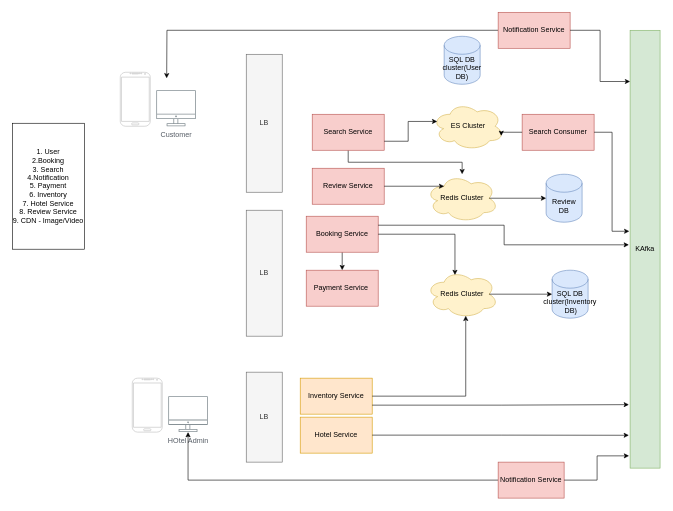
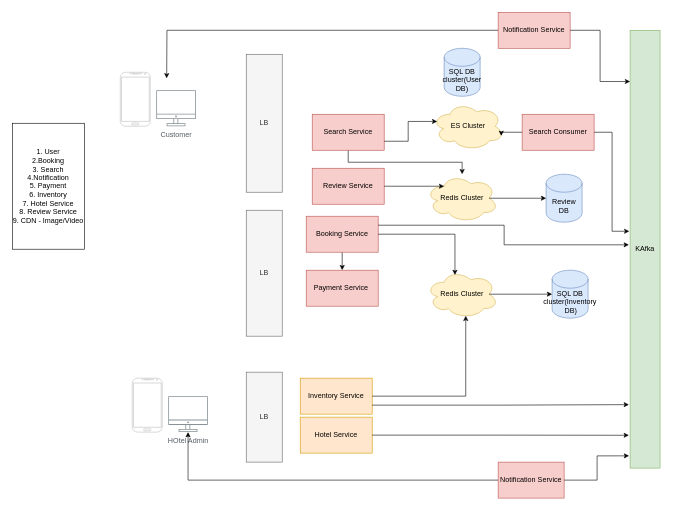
  <mxCell id="0" />
  <mxCell id="1" parent="0" />
  <mxCell id="2" value="Customer" style="sketch=0;outlineConnect=0;gradientColor=none;fontColor=#545B64;strokeColor=none;fillColor=#879196;dashed=0;verticalLabelPosition=bottom;verticalAlign=top;align=center;html=1;fontSize=12;fontStyle=0;aspect=fixed;shape=mxgraph.aws4.illustration_desktop;pointerEvents=1" parent="1" vertex="1"><mxGeometry x="260" y="150" width="65.93" height="60" as="geometry" /></mxCell>
  <mxCell id="3" value="" style="verticalLabelPosition=bottom;verticalAlign=top;html=1;shadow=0;dashed=0;strokeWidth=1;shape=mxgraph.android.phone2;strokeColor=#c0c0c0;" parent="1" vertex="1"><mxGeometry x="200" y="120" width="50" height="90" as="geometry" /></mxCell>
  <mxCell id="4" value="LB" style="rounded=0;whiteSpace=wrap;html=1;fillColor=#f5f5f5;fontColor=#333333;strokeColor=#666666;" parent="1" vertex="1"><mxGeometry x="410" y="90" width="60" height="230" as="geometry" /></mxCell>
  <mxCell id="5" style="edgeStyle=orthogonalEdgeStyle;rounded=0;orthogonalLoop=1;jettySize=auto;html=1;exitX=0.5;exitY=1;exitDx=0;exitDy=0;" parent="1" source="6" target="28" edge="1"><mxGeometry relative="1" as="geometry" /></mxCell>
  <mxCell id="6" value="Search Service" style="rounded=0;whiteSpace=wrap;html=1;fillColor=#f8cecc;strokeColor=#b85450;" parent="1" vertex="1"><mxGeometry x="520" y="190" width="120" height="60" as="geometry" /></mxCell>
- <mxCell id="7" value="SQL DB cluster(User DB)" style="shape=cylinder3;whiteSpace=wrap;html=1;boundedLbl=1;backgroundOutline=1;size=15;fillColor=#dae8fc;strokeColor=#6c8ebf;" parent="1" vertex="1"><mxGeometry x="740" y="60" width="60" height="80" as="geometry" /></mxCell>
+ <mxCell id="7" value="SQL DB cluster(User DB)" style="shape=cylinder3;whiteSpace=wrap;html=1;boundedLbl=1;backgroundOutline=1;size=15;fillColor=#dae8fc;strokeColor=#6c8ebf;" parent="1" vertex="1"><mxGeometry x="740" y="80" width="60" height="80" as="geometry" /></mxCell>
  <mxCell id="8" value="ES Cluster" style="ellipse;shape=cloud;whiteSpace=wrap;html=1;fillColor=#fff2cc;strokeColor=#d6b656;" parent="1" vertex="1"><mxGeometry x="720" y="170" width="120" height="80" as="geometry" /></mxCell>
  <mxCell id="9" value="KAfka" style="rounded=0;whiteSpace=wrap;html=1;fillColor=#d5e8d4;strokeColor=#82b366;" parent="1" vertex="1"><mxGeometry x="1050" y="50" width="50" height="730" as="geometry" /></mxCell>
  <mxCell id="10" value="Search Consumer" style="rounded=0;whiteSpace=wrap;html=1;fillColor=#f8cecc;strokeColor=#b85450;" parent="1" vertex="1"><mxGeometry x="870" y="190" width="120" height="60" as="geometry" /></mxCell>
  <mxCell id="11" style="edgeStyle=orthogonalEdgeStyle;rounded=0;orthogonalLoop=1;jettySize=auto;html=1;exitX=1;exitY=0.75;exitDx=0;exitDy=0;entryX=0.07;entryY=0.4;entryDx=0;entryDy=0;entryPerimeter=0;" parent="1" source="6" target="8" edge="1"><mxGeometry relative="1" as="geometry" /></mxCell>
  <mxCell id="12" value="LB" style="rounded=0;whiteSpace=wrap;html=1;fillColor=#f5f5f5;fontColor=#333333;strokeColor=#666666;" parent="1" vertex="1"><mxGeometry x="410" y="350" width="60" height="210" as="geometry" /></mxCell>
  <mxCell id="13" style="edgeStyle=orthogonalEdgeStyle;rounded=0;orthogonalLoop=1;jettySize=auto;html=1;exitX=0.5;exitY=1;exitDx=0;exitDy=0;entryX=0.5;entryY=0;entryDx=0;entryDy=0;" parent="1" source="14" target="15" edge="1"><mxGeometry relative="1" as="geometry" /></mxCell>
  <mxCell id="14" value="Booking Service" style="rounded=0;whiteSpace=wrap;html=1;fillColor=#f8cecc;strokeColor=#b85450;" parent="1" vertex="1"><mxGeometry x="510" y="360" width="120" height="60" as="geometry" /></mxCell>
  <mxCell id="15" value="Payment Service&amp;nbsp;" style="rounded=0;whiteSpace=wrap;html=1;fillColor=#f8cecc;strokeColor=#b85450;" parent="1" vertex="1"><mxGeometry x="510" y="450" width="120" height="60" as="geometry" /></mxCell>
  <mxCell id="16" value="SQL DB cluster(Inventory&lt;br&gt;&amp;nbsp;DB)" style="shape=cylinder3;whiteSpace=wrap;html=1;boundedLbl=1;backgroundOutline=1;size=15;fillColor=#dae8fc;strokeColor=#6c8ebf;" parent="1" vertex="1"><mxGeometry x="920" y="450" width="60" height="80" as="geometry" /></mxCell>
  <mxCell id="17" value="LB" style="rounded=0;whiteSpace=wrap;html=1;fillColor=#f5f5f5;fontColor=#333333;strokeColor=#666666;" parent="1" vertex="1"><mxGeometry x="410" y="620" width="60" height="150" as="geometry" /></mxCell>
  <mxCell id="18" value="Inventory Service" style="rounded=0;whiteSpace=wrap;html=1;fillColor=#ffe6cc;strokeColor=#d79b00;" parent="1" vertex="1"><mxGeometry x="500" y="630" width="120" height="60" as="geometry" /></mxCell>
  <mxCell id="19" value="Hotel Service" style="rounded=0;whiteSpace=wrap;html=1;fillColor=#ffe6cc;strokeColor=#d79b00;" parent="1" vertex="1"><mxGeometry x="500" y="695" width="120" height="60" as="geometry" /></mxCell>
  <mxCell id="20" value="Redis Cluster" style="ellipse;shape=cloud;whiteSpace=wrap;html=1;fillColor=#fff2cc;strokeColor=#d6b656;" parent="1" vertex="1"><mxGeometry x="710" y="450" width="120" height="80" as="geometry" /></mxCell>
  <mxCell id="21" style="edgeStyle=orthogonalEdgeStyle;rounded=0;orthogonalLoop=1;jettySize=auto;html=1;exitX=1;exitY=0.5;exitDx=0;exitDy=0;entryX=0.55;entryY=0.95;entryDx=0;entryDy=0;entryPerimeter=0;" parent="1" source="18" target="20" edge="1"><mxGeometry relative="1" as="geometry" /></mxCell>
  <mxCell id="22" style="edgeStyle=orthogonalEdgeStyle;rounded=0;orthogonalLoop=1;jettySize=auto;html=1;exitX=0;exitY=0.5;exitDx=0;exitDy=0;" parent="1" source="23" edge="1"><mxGeometry relative="1" as="geometry"><mxPoint x="277.333" y="130" as="targetPoint" /></mxGeometry></mxCell>
  <mxCell id="23" value="Notification Service" style="rounded=0;whiteSpace=wrap;html=1;fillColor=#f8cecc;strokeColor=#b85450;" parent="1" vertex="1"><mxGeometry x="830" y="20" width="120" height="60" as="geometry" /></mxCell>
  <mxCell id="24" style="edgeStyle=orthogonalEdgeStyle;rounded=0;orthogonalLoop=1;jettySize=auto;html=1;exitX=1;exitY=0.5;exitDx=0;exitDy=0;entryX=0;entryY=0.117;entryDx=0;entryDy=0;entryPerimeter=0;" parent="1" source="23" target="9" edge="1"><mxGeometry relative="1" as="geometry" /></mxCell>
  <mxCell id="25" value="HOtel Admin" style="sketch=0;outlineConnect=0;gradientColor=none;fontColor=#545B64;strokeColor=none;fillColor=#879196;dashed=0;verticalLabelPosition=bottom;verticalAlign=top;align=center;html=1;fontSize=12;fontStyle=0;aspect=fixed;shape=mxgraph.aws4.illustration_desktop;pointerEvents=1" parent="1" vertex="1"><mxGeometry x="280" y="660" width="65.93" height="60" as="geometry" /></mxCell>
  <mxCell id="26" value="" style="verticalLabelPosition=bottom;verticalAlign=top;html=1;shadow=0;dashed=0;strokeWidth=1;shape=mxgraph.android.phone2;strokeColor=#c0c0c0;" parent="1" vertex="1"><mxGeometry x="220" y="630" width="50" height="90" as="geometry" /></mxCell>
  <mxCell id="27" style="edgeStyle=orthogonalEdgeStyle;rounded=0;orthogonalLoop=1;jettySize=auto;html=1;exitX=0;exitY=0.5;exitDx=0;exitDy=0;entryX=0.96;entryY=0.7;entryDx=0;entryDy=0;entryPerimeter=0;" parent="1" source="10" target="8" edge="1"><mxGeometry relative="1" as="geometry" /></mxCell>
  <mxCell id="28" value="Redis Cluster" style="ellipse;shape=cloud;whiteSpace=wrap;html=1;fillColor=#fff2cc;strokeColor=#d6b656;" parent="1" vertex="1"><mxGeometry x="710" y="290" width="120" height="80" as="geometry" /></mxCell>
  <mxCell id="29" value="Review Service" style="rounded=0;whiteSpace=wrap;html=1;fillColor=#f8cecc;strokeColor=#b85450;" parent="1" vertex="1"><mxGeometry x="520" y="280" width="120" height="60" as="geometry" /></mxCell>
  <mxCell id="30" style="edgeStyle=orthogonalEdgeStyle;rounded=0;orthogonalLoop=1;jettySize=auto;html=1;exitX=1;exitY=0.5;exitDx=0;exitDy=0;entryX=0.25;entryY=0.25;entryDx=0;entryDy=0;entryPerimeter=0;" parent="1" source="29" target="28" edge="1"><mxGeometry relative="1" as="geometry" /></mxCell>
  <mxCell id="31" style="edgeStyle=orthogonalEdgeStyle;rounded=0;orthogonalLoop=1;jettySize=auto;html=1;exitX=1;exitY=0.5;exitDx=0;exitDy=0;entryX=-0.027;entryY=0.459;entryDx=0;entryDy=0;entryPerimeter=0;" parent="1" source="10" target="9" edge="1"><mxGeometry relative="1" as="geometry" /></mxCell>
  <mxCell id="32" style="edgeStyle=orthogonalEdgeStyle;rounded=0;orthogonalLoop=1;jettySize=auto;html=1;exitX=1;exitY=0.25;exitDx=0;exitDy=0;entryX=-0.04;entryY=0.49;entryDx=0;entryDy=0;entryPerimeter=0;" parent="1" source="14" target="9" edge="1"><mxGeometry relative="1" as="geometry" /></mxCell>
  <mxCell id="33" style="edgeStyle=orthogonalEdgeStyle;rounded=0;orthogonalLoop=1;jettySize=auto;html=1;exitX=1;exitY=0.75;exitDx=0;exitDy=0;entryX=-0.04;entryY=0.855;entryDx=0;entryDy=0;entryPerimeter=0;" parent="1" source="18" target="9" edge="1"><mxGeometry relative="1" as="geometry" /></mxCell>
  <mxCell id="34" style="edgeStyle=orthogonalEdgeStyle;rounded=0;orthogonalLoop=1;jettySize=auto;html=1;exitX=1;exitY=0.5;exitDx=0;exitDy=0;entryX=-0.04;entryY=0.925;entryDx=0;entryDy=0;entryPerimeter=0;" parent="1" source="19" target="9" edge="1"><mxGeometry relative="1" as="geometry" /></mxCell>
  <mxCell id="35" style="edgeStyle=orthogonalEdgeStyle;rounded=0;orthogonalLoop=1;jettySize=auto;html=1;exitX=0.875;exitY=0.5;exitDx=0;exitDy=0;exitPerimeter=0;entryX=0;entryY=0.5;entryDx=0;entryDy=0;entryPerimeter=0;" parent="1" source="20" target="16" edge="1"><mxGeometry relative="1" as="geometry" /></mxCell>
  <mxCell id="36" style="edgeStyle=orthogonalEdgeStyle;rounded=0;orthogonalLoop=1;jettySize=auto;html=1;exitX=1;exitY=0.5;exitDx=0;exitDy=0;entryX=0.4;entryY=0.1;entryDx=0;entryDy=0;entryPerimeter=0;" parent="1" source="14" target="20" edge="1"><mxGeometry relative="1" as="geometry" /></mxCell>
  <mxCell id="37" value="Review DB" style="shape=cylinder3;whiteSpace=wrap;html=1;boundedLbl=1;backgroundOutline=1;size=15;fillColor=#dae8fc;strokeColor=#6c8ebf;" parent="1" vertex="1"><mxGeometry x="910" y="290" width="60" height="80" as="geometry" /></mxCell>
  <mxCell id="38" style="edgeStyle=orthogonalEdgeStyle;rounded=0;orthogonalLoop=1;jettySize=auto;html=1;exitX=0.875;exitY=0.5;exitDx=0;exitDy=0;exitPerimeter=0;entryX=0;entryY=0.5;entryDx=0;entryDy=0;entryPerimeter=0;" parent="1" source="28" target="37" edge="1"><mxGeometry relative="1" as="geometry" /></mxCell>
  <mxCell id="39" style="edgeStyle=orthogonalEdgeStyle;rounded=0;orthogonalLoop=1;jettySize=auto;html=1;exitX=0;exitY=0.5;exitDx=0;exitDy=0;" parent="1" source="40" target="25" edge="1"><mxGeometry relative="1" as="geometry" /></mxCell>
  <mxCell id="40" value="Notification Service" style="rounded=0;whiteSpace=wrap;html=1;fillColor=#f8cecc;strokeColor=#b85450;" parent="1" vertex="1"><mxGeometry x="830" y="770" width="110" height="60" as="geometry" /></mxCell>
  <mxCell id="41" style="edgeStyle=orthogonalEdgeStyle;rounded=0;orthogonalLoop=1;jettySize=auto;html=1;exitX=1;exitY=0.5;exitDx=0;exitDy=0;entryX=-0.035;entryY=0.972;entryDx=0;entryDy=0;entryPerimeter=0;" parent="1" source="40" target="9" edge="1"><mxGeometry relative="1" as="geometry" /></mxCell>
  <mxCell id="42" value="1. User&lt;br&gt;2.Booking&lt;br&gt;3. Search&lt;br&gt;4.Notification&lt;br&gt;5. Payment&lt;br&gt;6. Inventory&lt;br&gt;7. Hotel Service&lt;br&gt;8. Review Service&lt;br&gt;9. CDN - Image/Video" style="rounded=0;whiteSpace=wrap;html=1;" vertex="1" parent="1"><mxGeometry x="20" y="205" width="120" height="210" as="geometry" /></mxCell>
